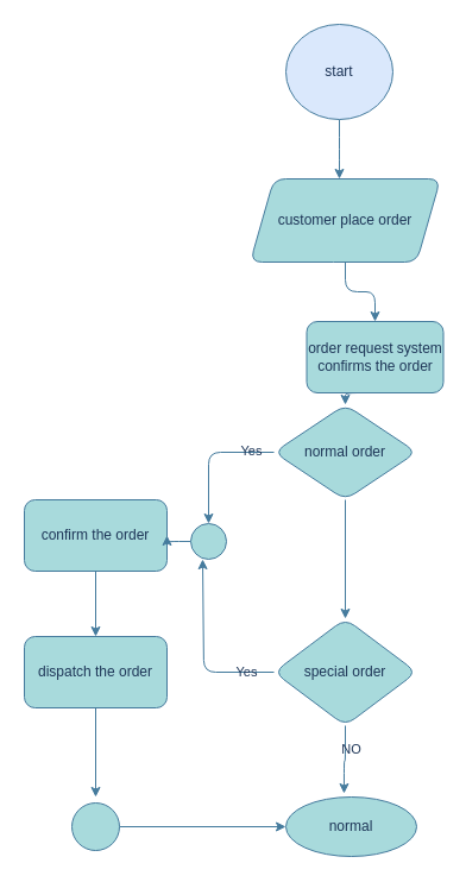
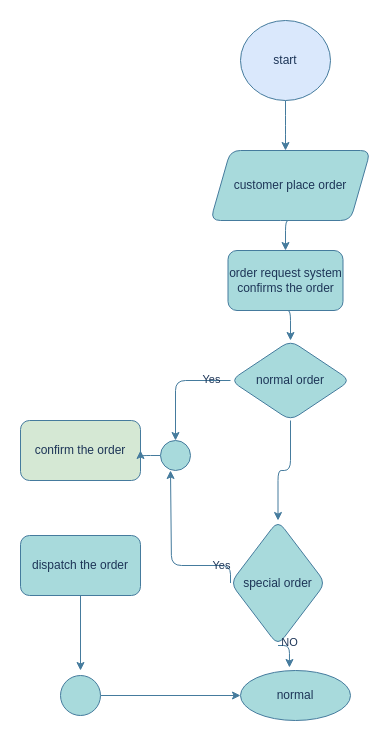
  <mxCell id="0" />
  <mxCell id="1" parent="0" />
  <mxCell id="2" style="edgeStyle=orthogonalEdgeStyle;rounded=1;orthogonalLoop=1;jettySize=auto;html=1;exitX=0.5;exitY=1;exitDx=0;exitDy=0;entryX=0.5;entryY=0;entryDx=0;entryDy=0;labelBackgroundColor=none;strokeColor=#457B9D;fontColor=default;" edge="1" parent="1" source="3"><mxGeometry relative="1" as="geometry"><mxPoint x="285" y="150" as="targetPoint" /></mxGeometry></mxCell>
  <mxCell id="3" value="start" style="ellipse;whiteSpace=wrap;html=1;labelBackgroundColor=none;fillColor=#dae8fc;strokeColor=#457B9D;fontColor=#1D3557;rounded=1;" vertex="1" parent="1"><mxGeometry x="240" y="20" width="90" height="80" as="geometry" /></mxCell>
  <mxCell id="4" style="edgeStyle=orthogonalEdgeStyle;rounded=1;orthogonalLoop=1;jettySize=auto;html=1;exitX=0.5;exitY=1;exitDx=0;exitDy=0;entryX=0.5;entryY=0;entryDx=0;entryDy=0;labelBackgroundColor=none;strokeColor=#457B9D;fontColor=default;" edge="1" parent="1" source="5" target="9"><mxGeometry relative="1" as="geometry" /></mxCell>
- <mxCell id="5" value="order request system confirms the order" style="rounded=1;whiteSpace=wrap;html=1;labelBackgroundColor=none;fillColor=#A8DADC;strokeColor=#457B9D;fontColor=#1D3557;" vertex="1" parent="1"><mxGeometry x="257.5" y="270" width="115" height="60" as="geometry" /></mxCell>
+ <mxCell id="5" value="order request system confirms the order" style="rounded=1;whiteSpace=wrap;html=1;labelBackgroundColor=none;fillColor=#A8DADC;strokeColor=#457B9D;fontColor=#1D3557;" vertex="1" parent="1"><mxGeometry x="227.5" y="250" width="115" height="60" as="geometry" /></mxCell>
  <mxCell id="6" style="edgeStyle=orthogonalEdgeStyle;rounded=1;orthogonalLoop=1;jettySize=auto;html=1;exitX=0.5;exitY=1;exitDx=0;exitDy=0;entryX=0.5;entryY=0;entryDx=0;entryDy=0;labelBackgroundColor=none;strokeColor=#457B9D;fontColor=default;" edge="1" parent="1" source="9" target="12"><mxGeometry relative="1" as="geometry" /></mxCell>
  <mxCell id="7" style="edgeStyle=orthogonalEdgeStyle;rounded=1;orthogonalLoop=1;jettySize=auto;html=1;exitX=0;exitY=0.5;exitDx=0;exitDy=0;entryX=0.5;entryY=0;entryDx=0;entryDy=0;labelBackgroundColor=none;strokeColor=#457B9D;fontColor=default;" edge="1" parent="1" source="9" target="25"><mxGeometry relative="1" as="geometry"><mxPoint x="170" y="430" as="targetPoint" /></mxGeometry></mxCell>
  <mxCell id="8" value="Yes" style="edgeLabel;html=1;align=center;verticalAlign=middle;resizable=0;points=[];labelBackgroundColor=none;fontColor=#1D3557;rounded=1;" vertex="1" connectable="0" parent="7"><mxGeometry x="-0.652" y="-2" relative="1" as="geometry"><mxPoint as="offset" /></mxGeometry></mxCell>
  <mxCell id="9" value="normal order" style="rhombus;whiteSpace=wrap;html=1;labelBackgroundColor=none;fillColor=#A8DADC;strokeColor=#457B9D;fontColor=#1D3557;rounded=1;" vertex="1" parent="1"><mxGeometry x="230" y="340" width="120" height="80" as="geometry" /></mxCell>
  <mxCell id="10" style="edgeStyle=orthogonalEdgeStyle;rounded=1;orthogonalLoop=1;jettySize=auto;html=1;exitX=0;exitY=0.5;exitDx=0;exitDy=0;labelBackgroundColor=none;strokeColor=#457B9D;fontColor=default;" edge="1" parent="1" source="12"><mxGeometry relative="1" as="geometry"><mxPoint x="170" y="470" as="targetPoint" /><Array as="points"><mxPoint x="171" y="565" /></Array></mxGeometry></mxCell>
  <mxCell id="11" value="Yes" style="edgeLabel;html=1;align=center;verticalAlign=middle;resizable=0;points=[];labelBackgroundColor=none;fontColor=#1D3557;rounded=1;" vertex="1" connectable="0" parent="10"><mxGeometry x="-0.688" y="-1" relative="1" as="geometry"><mxPoint as="offset" /></mxGeometry></mxCell>
- <mxCell id="12" value="special order" style="rhombus;whiteSpace=wrap;html=1;labelBackgroundColor=none;fillColor=#A8DADC;strokeColor=#457B9D;fontColor=#1D3557;rounded=1;" vertex="1" parent="1"><mxGeometry x="230" y="520" width="120" height="90" as="geometry" /></mxCell>
+ <mxCell id="12" value="special order" style="rhombus;whiteSpace=wrap;html=1;labelBackgroundColor=none;fillColor=#A8DADC;strokeColor=#457B9D;fontColor=#1D3557;rounded=1;" vertex="1" parent="1"><mxGeometry x="230" y="520" width="95" height="125" as="geometry" /></mxCell>
  <mxCell id="13" value="normal" style="ellipse;whiteSpace=wrap;html=1;labelBackgroundColor=none;fillColor=#A8DADC;strokeColor=#457B9D;fontColor=#1D3557;rounded=1;" vertex="1" parent="1"><mxGeometry x="240" y="670" width="110" height="50" as="geometry" /></mxCell>
- <mxCell id="14" style="edgeStyle=orthogonalEdgeStyle;rounded=1;orthogonalLoop=1;jettySize=auto;html=1;exitX=0.5;exitY=1;exitDx=0;exitDy=0;entryX=0.5;entryY=0;entryDx=0;entryDy=0;labelBackgroundColor=none;strokeColor=#457B9D;fontColor=default;" edge="1" parent="1" source="15" target="17"><mxGeometry relative="1" as="geometry" /></mxCell>
- <mxCell id="15" value="confirm the order" style="rounded=1;whiteSpace=wrap;html=1;labelBackgroundColor=none;fillColor=#A8DADC;strokeColor=#457B9D;fontColor=#1D3557;" vertex="1" parent="1"><mxGeometry x="20" y="420" width="120" height="60" as="geometry" /></mxCell>
+ <mxCell id="15" value="confirm the order" style="rounded=1;whiteSpace=wrap;html=1;labelBackgroundColor=none;fillColor=#d5e8d4;strokeColor=#457B9D;fontColor=#1D3557;" vertex="1" parent="1"><mxGeometry x="20" y="420" width="120" height="60" as="geometry" /></mxCell>
  <mxCell id="16" style="edgeStyle=orthogonalEdgeStyle;rounded=1;orthogonalLoop=1;jettySize=auto;html=1;exitX=0.5;exitY=1;exitDx=0;exitDy=0;labelBackgroundColor=none;strokeColor=#457B9D;fontColor=default;" edge="1" parent="1" source="17"><mxGeometry relative="1" as="geometry"><mxPoint x="80" y="670" as="targetPoint" /></mxGeometry></mxCell>
  <mxCell id="17" value="dispatch the order" style="rounded=1;whiteSpace=wrap;html=1;labelBackgroundColor=none;fillColor=#A8DADC;strokeColor=#457B9D;fontColor=#1D3557;" vertex="1" parent="1"><mxGeometry x="20" y="535" width="120" height="60" as="geometry" /></mxCell>
  <mxCell id="18" style="edgeStyle=orthogonalEdgeStyle;rounded=1;orthogonalLoop=1;jettySize=auto;html=1;exitX=0.5;exitY=1;exitDx=0;exitDy=0;entryX=0.5;entryY=0;entryDx=0;entryDy=0;labelBackgroundColor=none;strokeColor=#457B9D;fontColor=default;" edge="1" parent="1" source="19" target="5"><mxGeometry relative="1" as="geometry" /></mxCell>
  <mxCell id="19" value="customer place order" style="shape=parallelogram;perimeter=parallelogramPerimeter;whiteSpace=wrap;html=1;fixedSize=1;labelBackgroundColor=none;fillColor=#A8DADC;strokeColor=#457B9D;fontColor=#1D3557;rounded=1;" vertex="1" parent="1"><mxGeometry x="210" y="150" width="160" height="70" as="geometry" /></mxCell>
  <mxCell id="20" style="edgeStyle=orthogonalEdgeStyle;rounded=1;orthogonalLoop=1;jettySize=auto;html=1;exitX=1;exitY=0.5;exitDx=0;exitDy=0;entryX=0;entryY=0.5;entryDx=0;entryDy=0;labelBackgroundColor=none;strokeColor=#457B9D;fontColor=default;" edge="1" parent="1" source="21" target="13"><mxGeometry relative="1" as="geometry" /></mxCell>
  <mxCell id="21" value="" style="ellipse;whiteSpace=wrap;html=1;aspect=fixed;labelBackgroundColor=none;fillColor=#A8DADC;strokeColor=#457B9D;fontColor=#1D3557;rounded=1;" vertex="1" parent="1"><mxGeometry x="60" y="675" width="40" height="40" as="geometry" /></mxCell>
  <mxCell id="22" style="edgeStyle=orthogonalEdgeStyle;rounded=1;orthogonalLoop=1;jettySize=auto;html=1;exitX=0.5;exitY=1;exitDx=0;exitDy=0;entryX=0.445;entryY=-0.06;entryDx=0;entryDy=0;entryPerimeter=0;labelBackgroundColor=none;strokeColor=#457B9D;fontColor=default;" edge="1" parent="1" source="12" target="13"><mxGeometry relative="1" as="geometry" /></mxCell>
  <mxCell id="23" value="NO" style="edgeLabel;html=1;align=center;verticalAlign=middle;resizable=0;points=[];labelBackgroundColor=none;fontColor=#1D3557;rounded=1;" vertex="1" connectable="0" parent="22"><mxGeometry x="-0.345" y="4" relative="1" as="geometry"><mxPoint as="offset" /></mxGeometry></mxCell>
  <mxCell id="24" style="edgeStyle=orthogonalEdgeStyle;rounded=1;orthogonalLoop=1;jettySize=auto;html=1;exitX=0;exitY=0.5;exitDx=0;exitDy=0;entryX=1;entryY=0.5;entryDx=0;entryDy=0;labelBackgroundColor=none;strokeColor=#457B9D;fontColor=default;" edge="1" parent="1" source="25" target="15"><mxGeometry relative="1" as="geometry" /></mxCell>
  <mxCell id="25" value="" style="ellipse;whiteSpace=wrap;html=1;aspect=fixed;labelBackgroundColor=none;fillColor=#A8DADC;strokeColor=#457B9D;fontColor=#1D3557;rounded=1;" vertex="1" parent="1"><mxGeometry x="160" y="440" width="30" height="30" as="geometry" /></mxCell>
